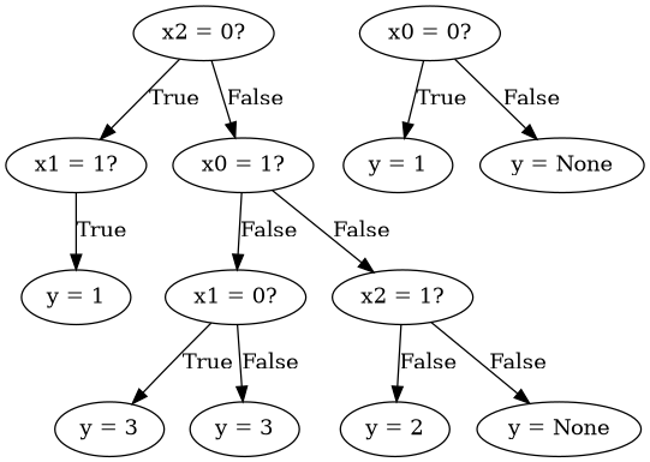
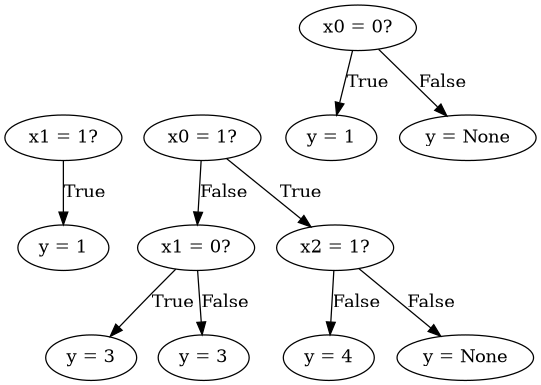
  digraph {
    n1 [label="y = 1"]
    n2 [label="x1 = 1?"]
    n3 [label="x0 = 0?"]
    n4 [label="y = 1"]
    n5 [label="y = None"]
-   n6 [label="x2 = 0?"]
    n7 [label="x0 = 1?"]
    n8 [label="x1 = 0?"]
    n9 [label="x2 = 1?"]
    n10 [label="y = 3"]
    n11 [label="y = 3"]
-   n12 [label="y = 2"]
+   n12 [label="y = 4"]
    n13 [label="y = None"]
    n2 -> n1 [label=True]
    n3 -> n4 [label=True]
    n3 -> n5 [label=False]
-   n6 -> n2 [label=True]
-   n6 -> n7 [label=False]
    n7 -> n8 [label=False]
-   n7 -> n9 [label=False]
+   n7 -> n9 [label=True]
    n8 -> n10 [label=True]
    n8 -> n11 [label=False]
    n9 -> n12 [label=False]
    n9 -> n13 [label=False]
  }
